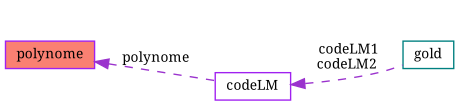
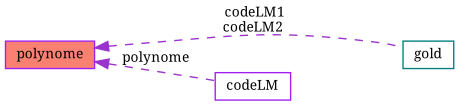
  digraph {
    fontname="Noto Serif"
    rankdir=LR
    node [color=purple fillcolor=white fontname="Noto Serif" fontsize=10 shape=record style=filled]
    edge [color=darkorchid3 dir=back fontname="Noto Serif" fontsize=10 labelfontname=Helvetica labelfontsize=10 style=dashed]
    n1 [color=teal fontcolor=black height=0.2 label=gold width=0.4]
    n2 [height=0.2 label=codeLM width=0.4]
    n3 [fillcolor=salmon height=0.2 label=polynome width=0.4]
-   n2 -> n1 [label=" codeLM1\ncodeLM2"]
+   n3 -> n1 [label=" codeLM1\ncodeLM2"]
    n3 -> n2 [label=" polynome"]
  }
